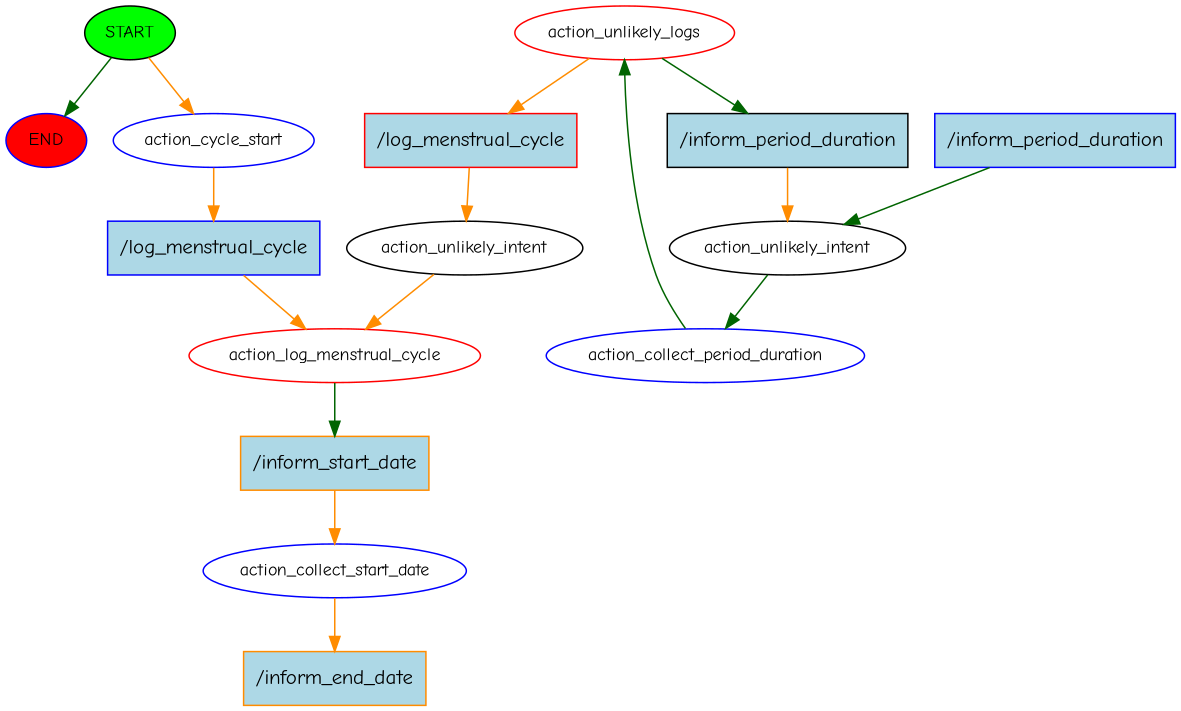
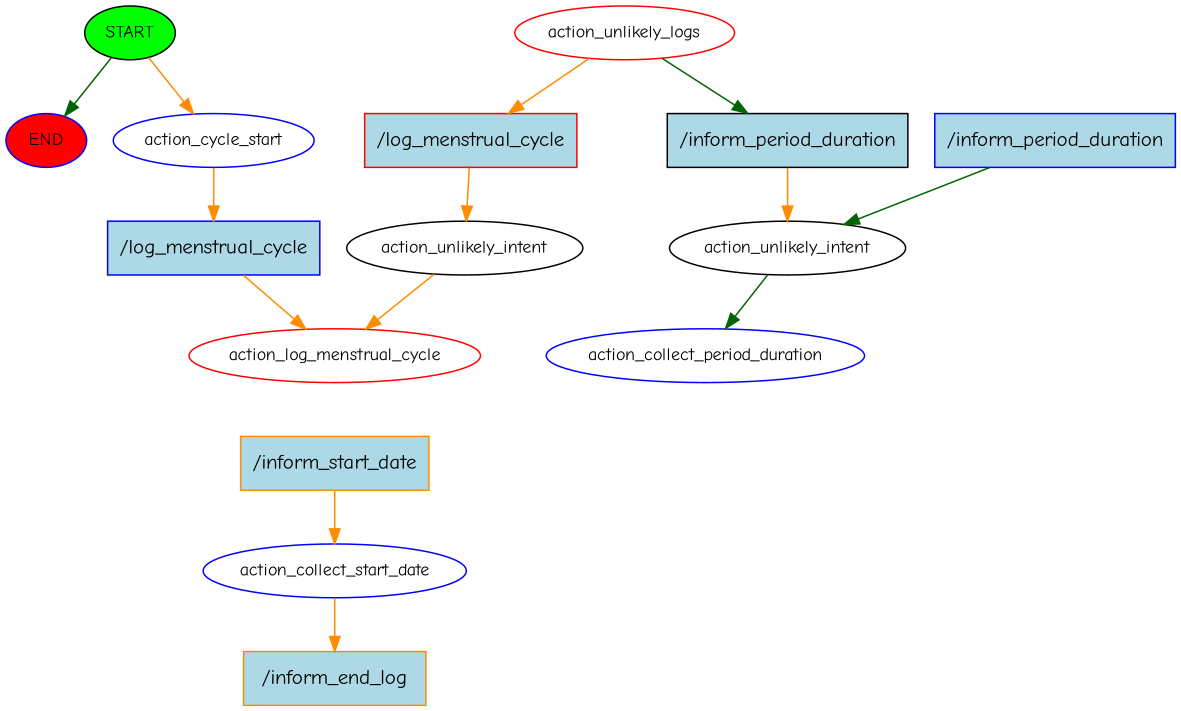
  digraph {
    fontname="Comic Neue"
    node [color=blue fontname="Comic Neue" fontsize=12 style=filled]
    edge [color=darkorange fontname="Comic Neue"]
    n1 [color=black fillcolor=green label=START]
    n2 [fillcolor=red label=END]
    n3 [label=action_cycle_start style=""]
    n4 [fillcolor=lightblue label="/log_menstrual_cycle" shape=rect fontsize=""]
    n5 [color=red label=action_log_menstrual_cycle style=""]
    n6 [color=darkorange fillcolor=lightblue label="/inform_start_date" shape=rect fontsize=""]
    n7 [label=action_collect_start_date style=""]
-   n8 [color=darkorange fillcolor=lightblue label="/inform_end_date" shape=rect fontsize=""]
+   n8 [color=darkorange fillcolor=lightblue label="/inform_end_log" shape=rect fontsize=""]
    n9 [fillcolor=lightblue label="/inform_period_duration" shape=rect fontsize=""]
    n10 [color=black label=action_unlikely_intent style=""]
    n11 [label=action_collect_period_duration style=""]
    n12 [color=red label=action_unlikely_logs style=""]
    n13 [color=black fillcolor=lightblue label="/inform_period_duration" shape=rect fontsize=""]
    n14 [color=red fillcolor=lightblue label="/log_menstrual_cycle" shape=rect fontsize=""]
    n15 [color=black label=action_unlikely_intent style=""]
    n1 -> n2 [color=darkgreen]
    n1 -> n3
    n3 -> n4
    n4 -> n5
-   n5 -> n6 [color=darkgreen]
    n6 -> n7
    n7 -> n8
    n9 -> n10 [color=darkgreen]
    n10 -> n11 [color=darkgreen]
-   n11 -> n12 [color=darkgreen]
    n12 -> n13 [color=darkgreen]
    n12 -> n14
    n13 -> n10
    n14 -> n15
    n15 -> n5
  }
